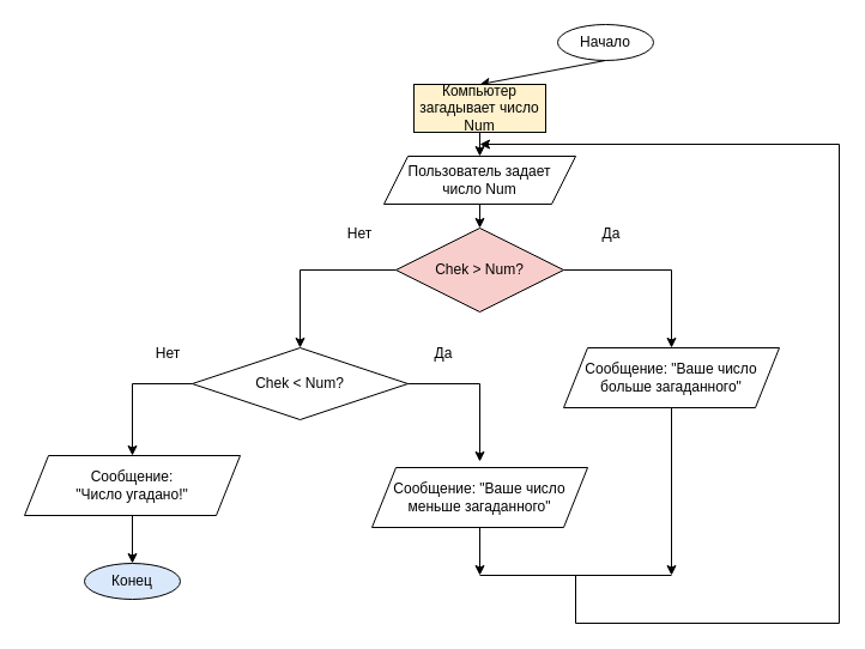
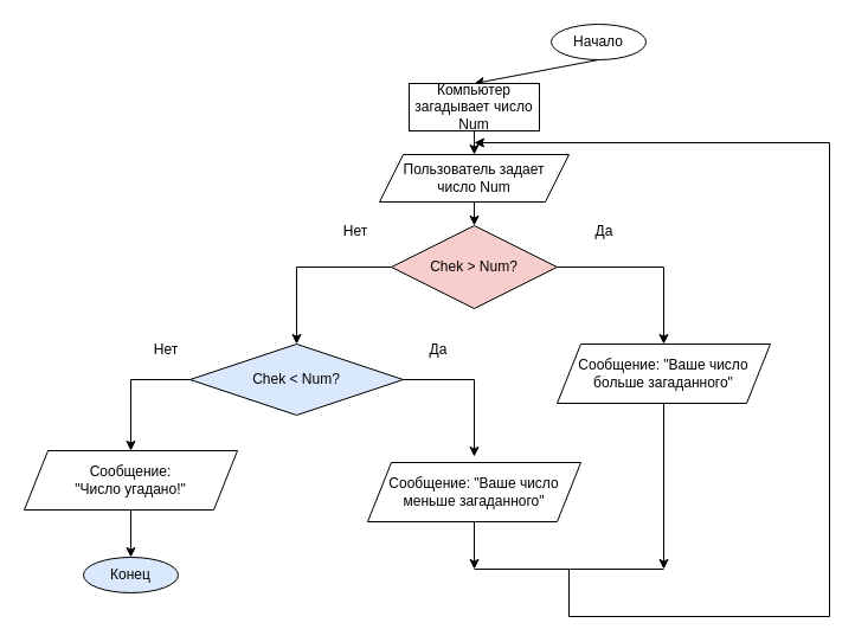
  <mxCell id="0" />
  <mxCell id="1" parent="0" />
  <mxCell id="2" value="Начало" style="ellipse;whiteSpace=wrap;html=1;" vertex="1" parent="1"><mxGeometry x="465" y="20" width="80" height="30" as="geometry" /></mxCell>
  <mxCell id="3" value="" style="endArrow=classic;html=1;rounded=0;exitX=0.5;exitY=1;exitDx=0;exitDy=0;" edge="1" parent="1" source="2"><mxGeometry width="50" height="50" relative="1" as="geometry"><mxPoint x="400" y="160" as="sourcePoint" /><mxPoint x="400" y="70" as="targetPoint" /></mxGeometry></mxCell>
- <mxCell id="4" value="Компьютер загадывает число Num" style="rounded=0;whiteSpace=wrap;html=1;fillColor=#fff2cc;" vertex="1" parent="1"><mxGeometry x="345" y="70" width="110" height="40" as="geometry" /></mxCell>
+ <mxCell id="4" value="Компьютер загадывает число Num" style="rounded=0;whiteSpace=wrap;html=1;" vertex="1" parent="1"><mxGeometry x="345" y="70" width="110" height="40" as="geometry" /></mxCell>
  <mxCell id="5" value="" style="endArrow=classic;html=1;rounded=0;exitX=0.5;exitY=1;exitDx=0;exitDy=0;" edge="1" parent="1" source="4"><mxGeometry width="50" height="50" relative="1" as="geometry"><mxPoint x="400" y="160" as="sourcePoint" /><mxPoint x="400" y="130" as="targetPoint" /></mxGeometry></mxCell>
  <mxCell id="6" value="" style="endArrow=classic;html=1;rounded=0;exitX=0.5;exitY=1;exitDx=0;exitDy=0;" edge="1" parent="1" target="7"><mxGeometry width="50" height="50" relative="1" as="geometry"><mxPoint x="400" y="170" as="sourcePoint" /><mxPoint x="400" y="210" as="targetPoint" /></mxGeometry></mxCell>
  <mxCell id="7" value="Chek &amp;gt; Num?" style="rhombus;whiteSpace=wrap;html=1;fillColor=#f8cecc;" vertex="1" parent="1"><mxGeometry x="330" y="190" width="140" height="70" as="geometry" /></mxCell>
  <mxCell id="8" value="" style="endArrow=classic;html=1;rounded=0;exitX=0;exitY=0.5;exitDx=0;exitDy=0;" edge="1" parent="1" source="7"><mxGeometry width="50" height="50" relative="1" as="geometry"><mxPoint x="400" y="350" as="sourcePoint" /><mxPoint x="250" y="290" as="targetPoint" /><Array as="points"><mxPoint x="250" y="225" /></Array></mxGeometry></mxCell>
  <mxCell id="9" value="" style="endArrow=classic;html=1;rounded=0;exitX=1;exitY=0.5;exitDx=0;exitDy=0;" edge="1" parent="1" source="7"><mxGeometry width="50" height="50" relative="1" as="geometry"><mxPoint x="470" y="225" as="sourcePoint" /><mxPoint x="560" y="290" as="targetPoint" /><Array as="points"><mxPoint x="560" y="225" /></Array></mxGeometry></mxCell>
  <mxCell id="10" value="Нет" style="text;html=1;strokeColor=none;fillColor=none;align=center;verticalAlign=middle;whiteSpace=wrap;rounded=0;" vertex="1" parent="1"><mxGeometry x="270" y="180" width="60" height="30" as="geometry" /></mxCell>
  <mxCell id="11" value="Да" style="text;html=1;strokeColor=none;fillColor=none;align=center;verticalAlign=middle;whiteSpace=wrap;rounded=0;" vertex="1" parent="1"><mxGeometry x="480" y="180" width="60" height="30" as="geometry" /></mxCell>
- <mxCell id="12" value="Chek &amp;lt; Num?" style="rhombus;whiteSpace=wrap;html=1;" vertex="1" parent="1"><mxGeometry x="160" y="290" width="180" height="60" as="geometry" /></mxCell>
+ <mxCell id="12" value="Chek &amp;lt; Num?" style="rhombus;whiteSpace=wrap;html=1;fillColor=#dae8fc;" vertex="1" parent="1"><mxGeometry x="160" y="290" width="180" height="60" as="geometry" /></mxCell>
  <mxCell id="13" value="" style="endArrow=classic;html=1;rounded=0;exitX=1;exitY=0.5;exitDx=0;exitDy=0;" edge="1" parent="1"><mxGeometry width="50" height="50" relative="1" as="geometry"><mxPoint x="340" y="320" as="sourcePoint" /><mxPoint x="400" y="385" as="targetPoint" /><Array as="points"><mxPoint x="400" y="320" /></Array></mxGeometry></mxCell>
  <mxCell id="14" value="" style="endArrow=classic;html=1;rounded=0;exitX=0;exitY=0.5;exitDx=0;exitDy=0;" edge="1" parent="1"><mxGeometry width="50" height="50" relative="1" as="geometry"><mxPoint x="160" y="320" as="sourcePoint" /><mxPoint x="110" y="380" as="targetPoint" /><Array as="points"><mxPoint x="110" y="320" /></Array></mxGeometry></mxCell>
  <mxCell id="15" value="Нет" style="text;html=1;strokeColor=none;fillColor=none;align=center;verticalAlign=middle;whiteSpace=wrap;rounded=0;" vertex="1" parent="1"><mxGeometry x="110" y="280" width="60" height="30" as="geometry" /></mxCell>
  <mxCell id="16" value="Да" style="text;html=1;strokeColor=none;fillColor=none;align=center;verticalAlign=middle;whiteSpace=wrap;rounded=0;" vertex="1" parent="1"><mxGeometry x="340" y="280" width="60" height="30" as="geometry" /></mxCell>
  <mxCell id="17" value="Пользователь задает &lt;br&gt;число Num" style="shape=parallelogram;perimeter=parallelogramPerimeter;whiteSpace=wrap;html=1;fixedSize=1;" vertex="1" parent="1"><mxGeometry x="320" y="130" width="160" height="40" as="geometry" /></mxCell>
  <mxCell id="18" value="Сообщение: &quot;Ваше число больше загаданного&quot;" style="shape=parallelogram;perimeter=parallelogramPerimeter;whiteSpace=wrap;html=1;fixedSize=1;" vertex="1" parent="1"><mxGeometry x="470" y="290" width="180" height="50" as="geometry" /></mxCell>
  <mxCell id="19" value="Сообщение: &quot;Ваше число меньше загаданного&quot;" style="shape=parallelogram;perimeter=parallelogramPerimeter;whiteSpace=wrap;html=1;fixedSize=1;" vertex="1" parent="1"><mxGeometry x="310" y="390" width="180" height="50" as="geometry" /></mxCell>
  <mxCell id="20" value="" style="endArrow=classic;html=1;rounded=0;exitX=0.5;exitY=1;exitDx=0;exitDy=0;" edge="1" parent="1" source="18"><mxGeometry width="50" height="50" relative="1" as="geometry"><mxPoint x="400" y="370" as="sourcePoint" /><mxPoint x="560" y="480" as="targetPoint" /></mxGeometry></mxCell>
  <mxCell id="21" value="" style="endArrow=classic;html=1;rounded=0;exitX=0.5;exitY=1;exitDx=0;exitDy=0;" edge="1" parent="1"><mxGeometry width="50" height="50" relative="1" as="geometry"><mxPoint x="400" y="440" as="sourcePoint" /><mxPoint x="400" y="480" as="targetPoint" /></mxGeometry></mxCell>
  <mxCell id="22" value="" style="endArrow=none;html=1;rounded=0;" edge="1" parent="1"><mxGeometry width="50" height="50" relative="1" as="geometry"><mxPoint x="400" y="480" as="sourcePoint" /><mxPoint x="560" y="480" as="targetPoint" /></mxGeometry></mxCell>
  <mxCell id="23" value="" style="endArrow=classic;html=1;rounded=0;" edge="1" parent="1"><mxGeometry width="50" height="50" relative="1" as="geometry"><mxPoint x="480" y="480" as="sourcePoint" /><mxPoint x="400" y="120" as="targetPoint" /><Array as="points"><mxPoint x="480" y="520" /><mxPoint x="700" y="520" /><mxPoint x="700" y="120" /></Array></mxGeometry></mxCell>
  <mxCell id="24" value="Сообщение: &lt;br&gt;&quot;Число угадано!&quot;" style="shape=parallelogram;perimeter=parallelogramPerimeter;whiteSpace=wrap;html=1;fixedSize=1;" vertex="1" parent="1"><mxGeometry y="380" width="180" height="50" as="geometry" x="20" /></mxCell>
  <mxCell id="25" value="" style="endArrow=classic;html=1;rounded=0;exitX=0.5;exitY=1;exitDx=0;exitDy=0;" edge="1" parent="1" source="24"><mxGeometry width="50" height="50" relative="1" as="geometry"><mxPoint x="400" y="370" as="sourcePoint" /><mxPoint x="110" y="470" as="targetPoint" /></mxGeometry></mxCell>
  <mxCell id="26" value="Конец" style="ellipse;whiteSpace=wrap;html=1;fillColor=#dae8fc;" vertex="1" parent="1"><mxGeometry x="70" y="470" width="80" height="30" as="geometry" /></mxCell>
